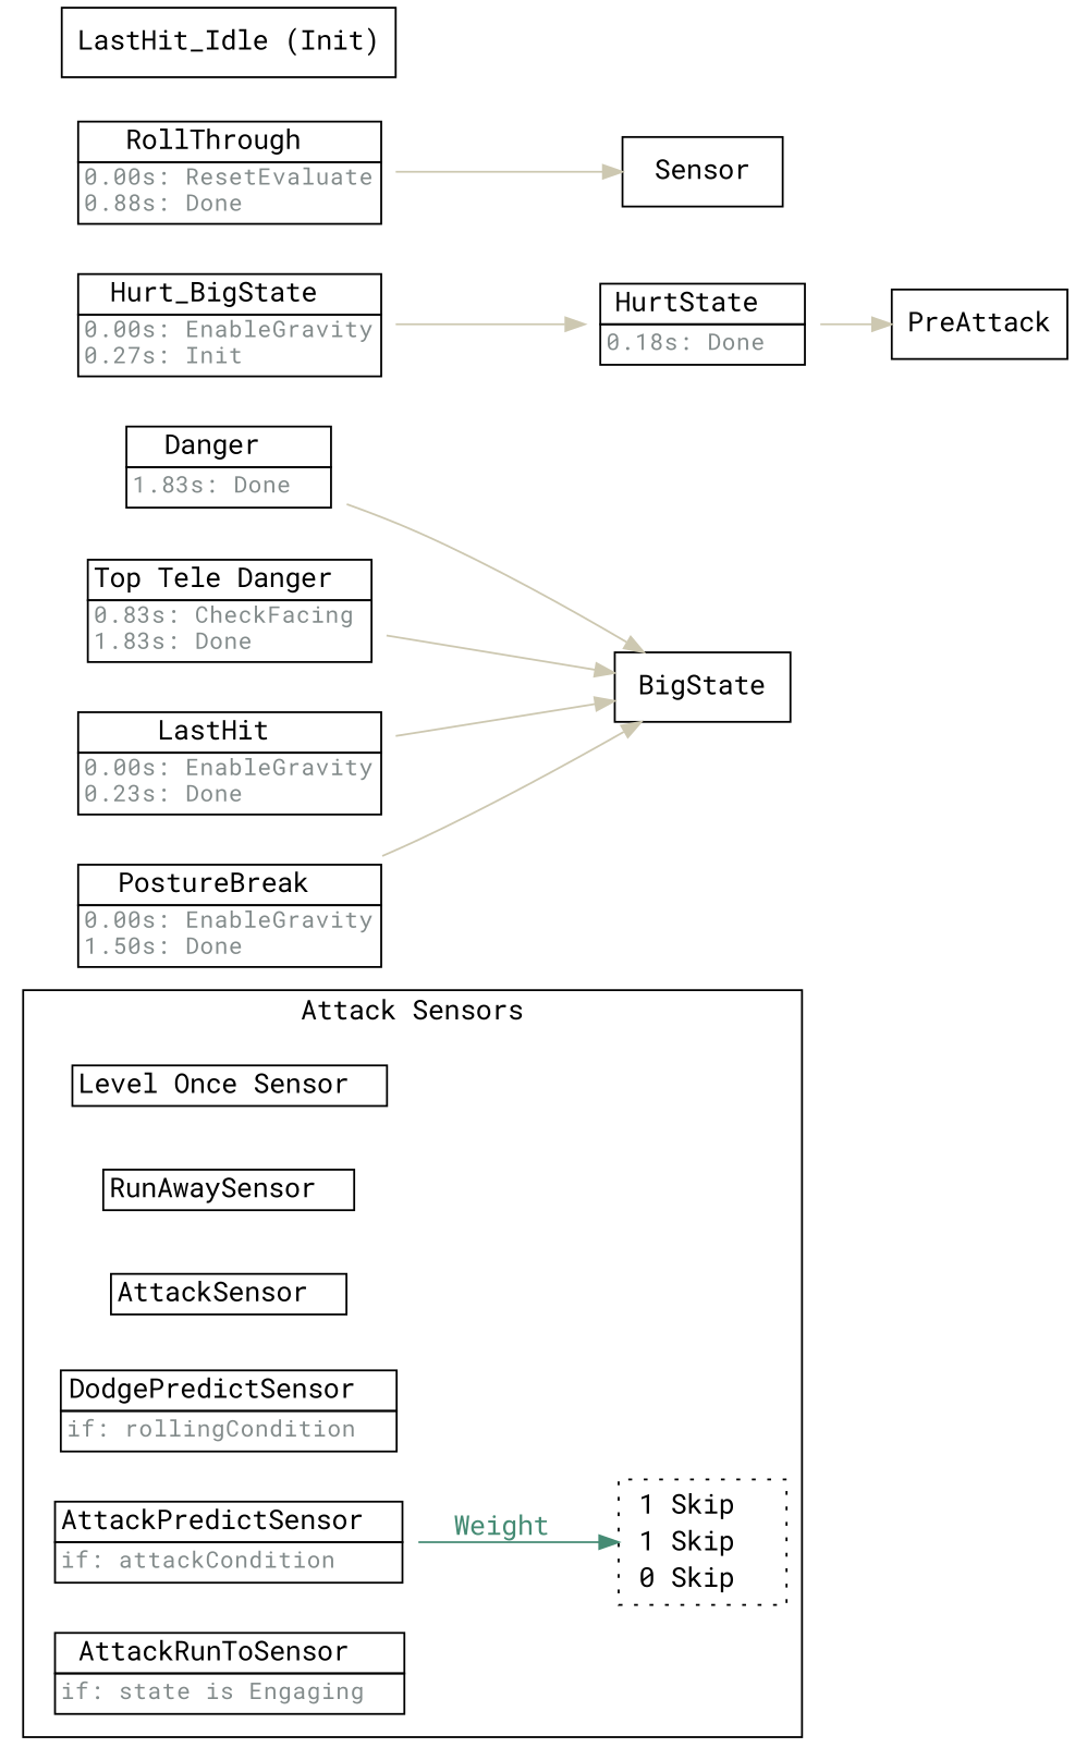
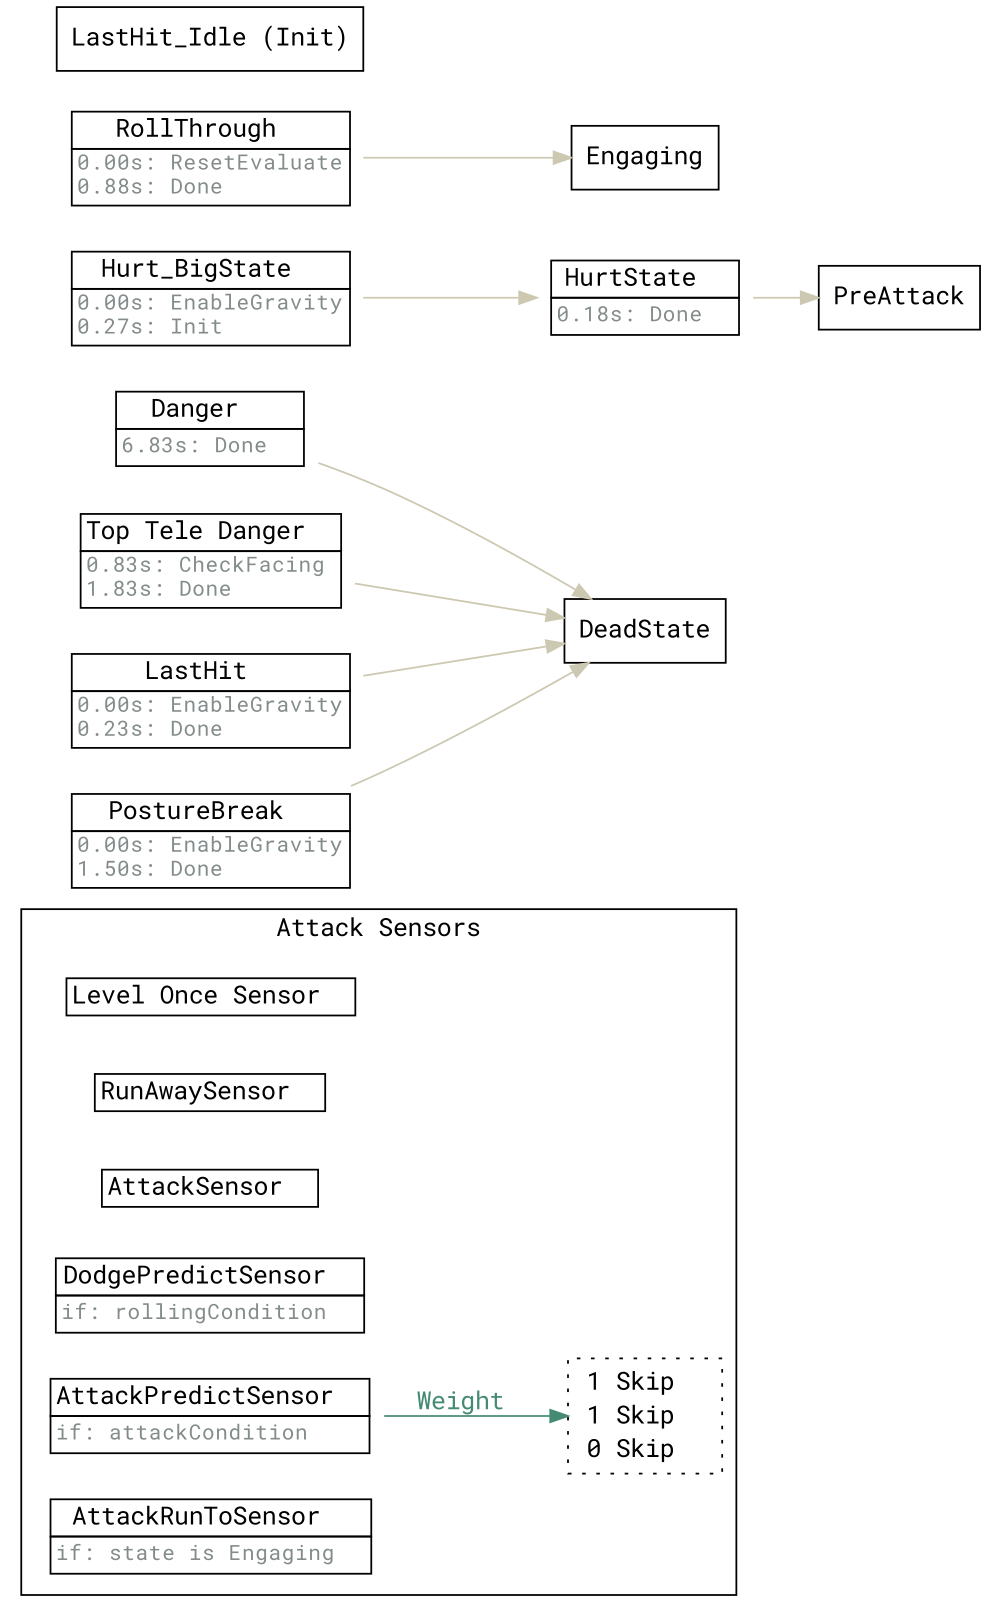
  strict digraph {
    fontname="Roboto Mono"
    rankdir=LR
    node [fontname="Roboto Mono" shape=plaintext]
    edge [color=cornsilk3 fontcolor=cornsilk3 fontname="Roboto Mono"]
    n1 [label=<<TABLE border="0" cellspacing="0" cellborder="1" cellpadding="2"><TR><TD>Level Once Sensor  </TD></TR></TABLE>>]
    n2 [label=<<TABLE border="0" cellspacing="0" cellborder="1" cellpadding="2"><TR><TD>RunAwaySensor  </TD></TR></TABLE>>]
    n3 [label=<<TABLE border="0" cellspacing="0" cellborder="1" cellpadding="2"><TR><TD>AttackSensor  </TD></TR></TABLE>>]
    n4 [label=<<TABLE border="0" cellspacing="0" cellborder="1" cellpadding="2"><TR><TD>DodgePredictSensor  </TD></TR><TR><TD align="left" balign="left"><FONT point-size="12" color="azure4">if: rollingCondition</FONT>  </TD></TR></TABLE>>]
    n5 [label=<<TABLE border="0" cellspacing="0" cellborder="1" cellpadding="2"><TR><TD>AttackPredictSensor  </TD></TR><TR><TD align="left" balign="left"><FONT point-size="12" color="azure4">if: attackCondition</FONT>  </TD></TR></TABLE>>]
    n6 [label=<<TABLE border="0" cellspacing="0" cellborder="0" cellpadding="2"><TR><TD>1 Skip  </TD></TR><TR><TD>1 Skip  </TD></TR><TR><TD>0 Skip  </TD></TR></TABLE>> shape=box style=dotted]
    n7 [label=<<TABLE border="0" cellspacing="0" cellborder="1" cellpadding="2"><TR><TD>AttackRunToSensor  </TD></TR><TR><TD align="left" balign="left"><FONT point-size="12" color="azure4">if: state is Engaging</FONT>  </TD></TR></TABLE>>]
-   n8 [label=<<TABLE border="0" cellspacing="0" cellborder="1" cellpadding="2"><TR><TD>Danger  </TD></TR><TR><TD align="left" balign="left"><FONT point-size="12" color="azure4">1.83s: Done</FONT>  </TD></TR></TABLE>>]
-   DeadState [shape=box label=BigState]
+   n8 [label=<<TABLE border="0" cellspacing="0" cellborder="1" cellpadding="2"><TR><TD>Danger  </TD></TR><TR><TD align="left" balign="left"><FONT point-size="12" color="azure4">6.83s: Done</FONT>  </TD></TR></TABLE>>]
+   DeadState [shape=box]
    n10 [label=<<TABLE border="0" cellspacing="0" cellborder="1" cellpadding="2"><TR><TD>Top Tele Danger  </TD></TR><TR><TD align="left" balign="left"><FONT point-size="12" color="azure4">0.83s: CheckFacing<br/>1.83s: Done</FONT>  </TD></TR></TABLE>>]
    n11 [label=<<TABLE border="0" cellspacing="0" cellborder="1" cellpadding="2"><TR><TD>HurtState  </TD></TR><TR><TD align="left" balign="left"><FONT point-size="12" color="azure4">0.18s: Done</FONT>  </TD></TR></TABLE>>]
    PreAttack [shape=box]
    n13 [label=<<TABLE border="0" cellspacing="0" cellborder="1" cellpadding="2"><TR><TD>Hurt_BigState  </TD></TR><TR><TD align="left" balign="left"><FONT point-size="12" color="azure4">0.00s: EnableGravity<br/>0.27s: Init</FONT>  </TD></TR></TABLE>>]
    n14 [label=<<TABLE border="0" cellspacing="0" cellborder="1" cellpadding="2"><TR><TD>LastHit  </TD></TR><TR><TD align="left" balign="left"><FONT point-size="12" color="azure4">0.00s: EnableGravity<br/>0.23s: Done</FONT>  </TD></TR></TABLE>>]
    n15 [label=<<TABLE border="0" cellspacing="0" cellborder="1" cellpadding="2"><TR><TD>PostureBreak  </TD></TR><TR><TD align="left" balign="left"><FONT point-size="12" color="azure4">0.00s: EnableGravity<br/>1.50s: Done</FONT>  </TD></TR></TABLE>>]
    n16 [label=<<TABLE border="0" cellspacing="0" cellborder="1" cellpadding="2"><TR><TD>RollThrough  </TD></TR><TR><TD align="left" balign="left"><FONT point-size="12" color="azure4">0.00s: ResetEvaluate<br/>0.88s: Done</FONT>  </TD></TR></TABLE>>]
-   Engaging [shape=box label=Sensor]
+   Engaging [shape=box]
    n18 [label="LastHit_Idle (Init)" shape=box]
    subgraph cluster_1 {
      label="Attack Sensors"
      rank=sink
      n1
      n2
      n3
      n4
      n5
      n6
      n7
    }
    n5 -> n6 [color=aquamarine4 fontcolor=aquamarine4 label=Weight]
    n8 -> DeadState
    n10 -> DeadState
    n11 -> PreAttack
    n13 -> n11
    n14 -> DeadState
    n15 -> DeadState
    n16 -> Engaging
  }
